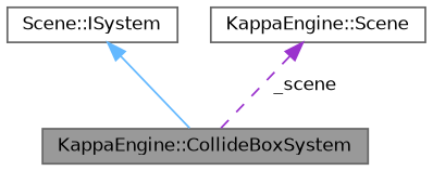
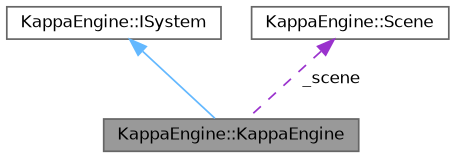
  digraph {
    node [color=gray40 fillcolor=white fontname=Helvetica fontsize=10 shape=box style=filled]
    edge [dir=back fontname=Helvetica fontsize=10 labelfontname=Helvetica labelfontsize=10]
-   n1 [fillcolor=grey60 fontcolor=black height=0.2 label="KappaEngine::CollideBoxSystem" width=0.4]
-   n2 [height=0.2 label="Scene::ISystem" width=0.4]
+   n1 [fillcolor=grey60 fontcolor=black height=0.2 label="KappaEngine::KappaEngine" width=0.4]
+   n2 [height=0.2 label="KappaEngine::ISystem" width=0.4]
    n3 [height=0.2 label="KappaEngine::Scene" width=0.4]
    n2 -> n1 [color=steelblue1 style=solid]
    n3 -> n1 [color=darkorchid3 label=" _scene" style=dashed]
  }
